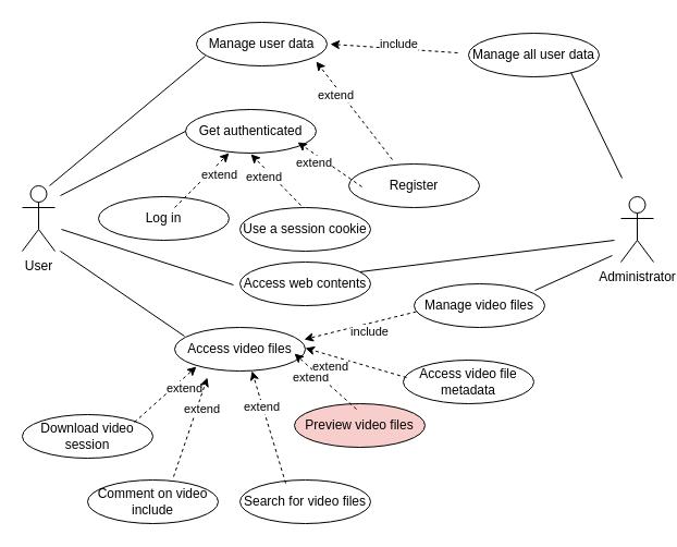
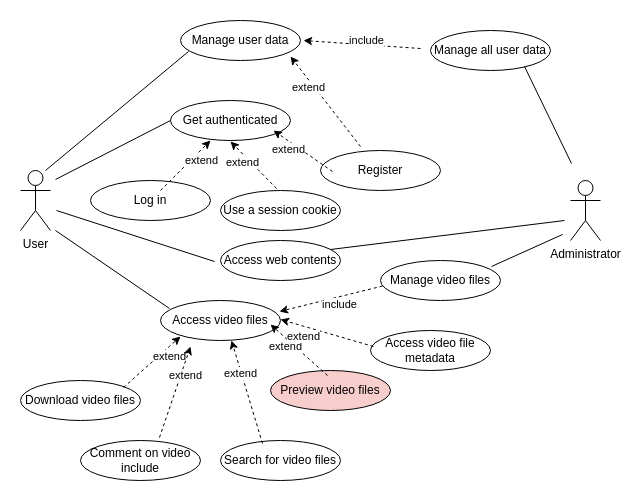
  <mxCell id="0" />
  <mxCell id="1" parent="0" />
  <mxCell id="2" value="User" style="shape=umlActor;verticalLabelPosition=bottom;verticalAlign=top;html=1;outlineConnect=0;" parent="1" vertex="1"><mxGeometry x="20" y="170" width="30" height="60" as="geometry" /></mxCell>
  <mxCell id="3" value="Administrator" style="shape=umlActor;verticalLabelPosition=bottom;verticalAlign=top;html=1;outlineConnect=0;" parent="1" vertex="1"><mxGeometry x="570" y="180" width="30" height="60" as="geometry" /></mxCell>
  <mxCell id="4" value="Register" style="ellipse;whiteSpace=wrap;html=1;" parent="1" vertex="1"><mxGeometry x="320" y="150" width="120" height="40" as="geometry" /></mxCell>
  <mxCell id="5" value="Log in" style="ellipse;whiteSpace=wrap;html=1;" parent="1" vertex="1"><mxGeometry x="90" y="180" width="120" height="40" as="geometry" /></mxCell>
  <mxCell id="6" value="Get authenticated" style="ellipse;whiteSpace=wrap;html=1;" parent="1" vertex="1"><mxGeometry x="170" y="100" width="120" height="40" as="geometry" /></mxCell>
  <mxCell id="7" value="Use a session cookie" style="ellipse;whiteSpace=wrap;html=1;" parent="1" vertex="1"><mxGeometry x="220" y="190" width="120" height="40" as="geometry" /></mxCell>
  <mxCell id="8" value="" style="endArrow=classic;html=1;rounded=0;strokeColor=default;dashed=1;" parent="1" edge="1"><mxGeometry width="50" height="50" relative="1" as="geometry"><mxPoint x="160" y="190" as="sourcePoint" /><mxPoint x="210" y="140" as="targetPoint" /></mxGeometry></mxCell>
  <mxCell id="9" value="extend" style="edgeLabel;html=1;align=center;verticalAlign=middle;resizable=0;points=[];" parent="8" vertex="1" connectable="0"><mxGeometry x="0.55" y="1" relative="1" as="geometry"><mxPoint x="2" y="9" as="offset" /></mxGeometry></mxCell>
  <mxCell id="10" value="" style="endArrow=classic;html=1;rounded=0;strokeColor=default;dashed=1;" parent="1" edge="1"><mxGeometry width="50" height="50" relative="1" as="geometry"><mxPoint x="332" y="171" as="sourcePoint" /><mxPoint x="273" y="130" as="targetPoint" /></mxGeometry></mxCell>
  <mxCell id="11" value="extend" style="edgeLabel;html=1;align=center;verticalAlign=middle;resizable=0;points=[];" parent="10" vertex="1" connectable="0"><mxGeometry x="0.55" y="1" relative="1" as="geometry"><mxPoint x="2" y="9" as="offset" /></mxGeometry></mxCell>
  <mxCell id="12" value="" style="endArrow=classic;html=1;rounded=0;strokeColor=default;dashed=1;" parent="1" edge="1"><mxGeometry width="50" height="50" relative="1" as="geometry"><mxPoint x="276" y="188" as="sourcePoint" /><mxPoint x="230" y="141" as="targetPoint" /></mxGeometry></mxCell>
  <mxCell id="13" value="extend" style="edgeLabel;html=1;align=center;verticalAlign=middle;resizable=0;points=[];" parent="12" vertex="1" connectable="0"><mxGeometry x="0.55" y="1" relative="1" as="geometry"><mxPoint x="2" y="9" as="offset" /></mxGeometry></mxCell>
  <mxCell id="14" value="Access video files" style="ellipse;whiteSpace=wrap;html=1;" parent="1" vertex="1"><mxGeometry x="160" y="300" width="120" height="40" as="geometry" /></mxCell>
  <mxCell id="15" value="Comment on video include" style="ellipse;whiteSpace=wrap;html=1;" parent="1" vertex="1"><mxGeometry x="80" y="440" width="120" height="40" as="geometry" /></mxCell>
- <mxCell id="16" value="Download video session" style="ellipse;whiteSpace=wrap;html=1;" parent="1" vertex="1"><mxGeometry x="20" y="380" width="120" height="40" as="geometry" /></mxCell>
+ <mxCell id="16" value="Download video files" style="ellipse;whiteSpace=wrap;html=1;" parent="1" vertex="1"><mxGeometry x="20" y="380" width="120" height="40" as="geometry" /></mxCell>
  <mxCell id="17" value="Preview video files" style="ellipse;whiteSpace=wrap;html=1;fillColor=#f8cecc;" parent="1" vertex="1"><mxGeometry x="270" y="370" width="120" height="40" as="geometry" /></mxCell>
  <mxCell id="18" value="Search for video files" style="ellipse;whiteSpace=wrap;html=1;" parent="1" vertex="1"><mxGeometry x="220" y="440" width="120" height="40" as="geometry" /></mxCell>
  <mxCell id="19" value="" style="endArrow=classic;html=1;rounded=0;strokeColor=default;dashed=1;" parent="1" edge="1"><mxGeometry width="50" height="50" relative="1" as="geometry"><mxPoint x="123" y="387" as="sourcePoint" /><mxPoint x="180" y="336" as="targetPoint" /></mxGeometry></mxCell>
  <mxCell id="20" value="extend" style="edgeLabel;html=1;align=center;verticalAlign=middle;resizable=0;points=[];" parent="19" vertex="1" connectable="0"><mxGeometry x="0.55" y="1" relative="1" as="geometry"><mxPoint x="2" y="9" as="offset" /></mxGeometry></mxCell>
  <mxCell id="21" value="" style="endArrow=classic;html=1;rounded=0;strokeColor=default;dashed=1;" parent="1" edge="1"><mxGeometry width="50" height="50" relative="1" as="geometry"><mxPoint x="159" y="437" as="sourcePoint" /><mxPoint x="190" y="346" as="targetPoint" /></mxGeometry></mxCell>
  <mxCell id="22" value="extend" style="edgeLabel;html=1;align=center;verticalAlign=middle;resizable=0;points=[];" parent="21" vertex="1" connectable="0"><mxGeometry x="0.55" y="1" relative="1" as="geometry"><mxPoint x="2" y="9" as="offset" /></mxGeometry></mxCell>
  <mxCell id="23" value="" style="endArrow=classic;html=1;rounded=0;strokeColor=default;dashed=1;" parent="1" edge="1"><mxGeometry width="50" height="50" relative="1" as="geometry"><mxPoint x="262" y="443" as="sourcePoint" /><mxPoint x="231" y="340" as="targetPoint" /></mxGeometry></mxCell>
  <mxCell id="24" value="extend" style="edgeLabel;html=1;align=center;verticalAlign=middle;resizable=0;points=[];" parent="23" vertex="1" connectable="0"><mxGeometry x="0.55" y="1" relative="1" as="geometry"><mxPoint x="2" y="9" as="offset" /></mxGeometry></mxCell>
  <mxCell id="25" value="" style="endArrow=classic;html=1;rounded=0;strokeColor=default;dashed=1;" parent="1" edge="1"><mxGeometry width="50" height="50" relative="1" as="geometry"><mxPoint x="327" y="375" as="sourcePoint" /><mxPoint x="270" y="324" as="targetPoint" /></mxGeometry></mxCell>
  <mxCell id="26" value="extend" style="edgeLabel;html=1;align=center;verticalAlign=middle;resizable=0;points=[];" parent="25" vertex="1" connectable="0"><mxGeometry x="0.55" y="1" relative="1" as="geometry"><mxPoint x="2" y="9" as="offset" /></mxGeometry></mxCell>
  <mxCell id="27" value="" style="endArrow=none;html=1;rounded=0;strokeColor=default;" parent="1" edge="1"><mxGeometry width="50" height="50" relative="1" as="geometry"><mxPoint x="55" y="179" as="sourcePoint" /><mxPoint x="170" y="120" as="targetPoint" /></mxGeometry></mxCell>
  <mxCell id="28" value="" style="endArrow=none;html=1;rounded=0;strokeColor=default;" parent="1" edge="1"><mxGeometry width="50" height="50" relative="1" as="geometry"><mxPoint x="55" y="230" as="sourcePoint" /><mxPoint x="169" y="308" as="targetPoint" /></mxGeometry></mxCell>
  <mxCell id="29" value="Manage user data" style="ellipse;whiteSpace=wrap;html=1;" parent="1" vertex="1"><mxGeometry x="180" y="20" width="120" height="40" as="geometry" /></mxCell>
  <mxCell id="30" value="" style="endArrow=none;html=1;rounded=0;strokeColor=default;" parent="1" edge="1"><mxGeometry width="50" height="50" relative="1" as="geometry"><mxPoint x="45" y="170" as="sourcePoint" /><mxPoint x="188" y="51" as="targetPoint" /></mxGeometry></mxCell>
  <mxCell id="31" value="" style="endArrow=classic;html=1;rounded=0;strokeColor=default;dashed=1;" parent="1" edge="1"><mxGeometry width="50" height="50" relative="1" as="geometry"><mxPoint x="360" y="146" as="sourcePoint" /><mxPoint x="290" y="56" as="targetPoint" /></mxGeometry></mxCell>
  <mxCell id="32" value="extend" style="edgeLabel;html=1;align=center;verticalAlign=middle;resizable=0;points=[];" parent="31" vertex="1" connectable="0"><mxGeometry x="0.55" y="1" relative="1" as="geometry"><mxPoint x="2" y="9" as="offset" /></mxGeometry></mxCell>
  <mxCell id="33" value="Manage all user data" style="ellipse;whiteSpace=wrap;html=1;" parent="1" vertex="1"><mxGeometry x="430" y="30" width="120" height="40" as="geometry" /></mxCell>
  <mxCell id="34" value="Manage video files" style="ellipse;whiteSpace=wrap;html=1;" parent="1" vertex="1"><mxGeometry x="380" y="260" width="120" height="40" as="geometry" /></mxCell>
  <mxCell id="35" value="Access video file metadata" style="ellipse;whiteSpace=wrap;html=1;" parent="1" vertex="1"><mxGeometry x="370" y="330" width="120" height="40" as="geometry" /></mxCell>
  <mxCell id="36" value="" style="endArrow=classic;html=1;rounded=0;strokeColor=default;dashed=1;" parent="1" edge="1"><mxGeometry width="50" height="50" relative="1" as="geometry"><mxPoint x="373" y="346" as="sourcePoint" /><mxPoint x="280" y="319" as="targetPoint" /></mxGeometry></mxCell>
  <mxCell id="37" value="extend" style="edgeLabel;html=1;align=center;verticalAlign=middle;resizable=0;points=[];" parent="36" vertex="1" connectable="0"><mxGeometry x="0.55" y="1" relative="1" as="geometry"><mxPoint x="2" y="9" as="offset" /></mxGeometry></mxCell>
  <mxCell id="38" value="" style="endArrow=none;html=1;rounded=0;strokeColor=default;" parent="1" edge="1"><mxGeometry width="50" height="50" relative="1" as="geometry"><mxPoint x="491" y="266" as="sourcePoint" /><mxPoint x="562" y="234" as="targetPoint" /></mxGeometry></mxCell>
  <mxCell id="39" value="" style="endArrow=none;html=1;rounded=0;strokeColor=default;" parent="1" edge="1"><mxGeometry width="50" height="50" relative="1" as="geometry"><mxPoint x="524" y="66" as="sourcePoint" /><mxPoint x="571" y="163" as="targetPoint" /></mxGeometry></mxCell>
  <mxCell id="40" value="" style="endArrow=classic;html=1;rounded=0;strokeColor=default;dashed=1;" parent="1" edge="1"><mxGeometry width="50" height="50" relative="1" as="geometry"><mxPoint x="420" y="48" as="sourcePoint" /><mxPoint x="303" y="40" as="targetPoint" /></mxGeometry></mxCell>
  <mxCell id="41" value="include" style="edgeLabel;html=1;align=center;verticalAlign=middle;resizable=0;points=[];" parent="40" vertex="1" connectable="0"><mxGeometry x="0.55" y="1" relative="1" as="geometry"><mxPoint x="36" y="-3" as="offset" /></mxGeometry></mxCell>
  <mxCell id="42" value="" style="endArrow=classic;html=1;rounded=0;strokeColor=default;dashed=1;exitX=0.017;exitY=0.639;exitDx=0;exitDy=0;exitPerimeter=0;" parent="1" source="34" edge="1"><mxGeometry width="50" height="50" relative="1" as="geometry"><mxPoint x="390" y="308" as="sourcePoint" /><mxPoint x="279" y="311" as="targetPoint" /></mxGeometry></mxCell>
  <mxCell id="43" value="include" style="edgeLabel;html=1;align=center;verticalAlign=middle;resizable=0;points=[];" parent="42" vertex="1" connectable="0"><mxGeometry x="0.55" y="1" relative="1" as="geometry"><mxPoint x="36" y="-3" as="offset" /></mxGeometry></mxCell>
  <mxCell id="44" value="Access web contents" style="ellipse;whiteSpace=wrap;html=1;" vertex="1" parent="1"><mxGeometry x="220" y="240" width="120" height="40" as="geometry" /></mxCell>
  <mxCell id="45" value="" style="endArrow=none;html=1;rounded=0;strokeColor=default;" edge="1" parent="1"><mxGeometry width="50" height="50" relative="1" as="geometry"><mxPoint x="56" y="210" as="sourcePoint" /><mxPoint x="214" y="261" as="targetPoint" /></mxGeometry></mxCell>
  <mxCell id="46" value="" style="endArrow=none;html=1;rounded=0;strokeColor=default;" edge="1" parent="1"><mxGeometry width="50" height="50" relative="1" as="geometry"><mxPoint x="330" y="249" as="sourcePoint" /><mxPoint x="564" y="220" as="targetPoint" /></mxGeometry></mxCell>
